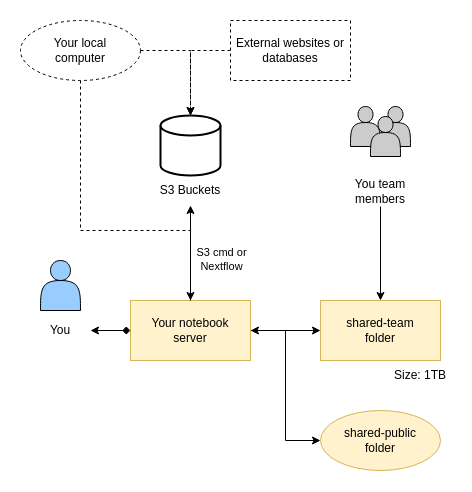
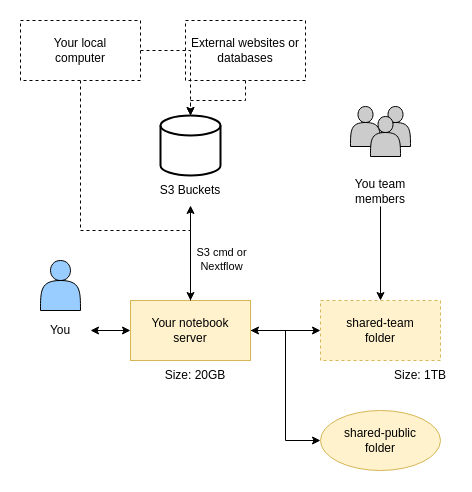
  <mxCell id="0" />
  <mxCell id="1" parent="0" />
  <mxCell id="2" value="" style="group;fillColor=default;" vertex="1" connectable="0" parent="1"><mxGeometry x="350" y="106" width="60" height="50" as="geometry" /></mxCell>
  <mxCell id="3" value="" style="shape=actor;whiteSpace=wrap;html=1;fillColor=#CCCCCC;fillStyle=solid;" vertex="1" parent="2"><mxGeometry width="30" height="40" as="geometry" /></mxCell>
  <mxCell id="4" value="" style="shape=actor;whiteSpace=wrap;html=1;fillColor=#CCCCCC;fillStyle=solid;" vertex="1" parent="2"><mxGeometry x="30" width="30" height="40" as="geometry" /></mxCell>
  <mxCell id="5" value="" style="shape=actor;whiteSpace=wrap;html=1;fillColor=#CCCCCC;fillStyle=solid;" vertex="1" parent="2"><mxGeometry x="20" y="10" width="30" height="40" as="geometry" /></mxCell>
  <mxCell id="6" value="" style="shape=actor;whiteSpace=wrap;html=1;fillColor=#99CCFF;" vertex="1" parent="1"><mxGeometry x="40" y="260" width="40" height="50" as="geometry" /></mxCell>
  <mxCell id="7" style="edgeStyle=orthogonalEdgeStyle;rounded=0;orthogonalLoop=1;jettySize=auto;html=1;entryX=0;entryY=0.5;entryDx=0;entryDy=0;startArrow=classic;startFill=1;" edge="1" parent="1" source="9" target="15"><mxGeometry relative="1" as="geometry" /></mxCell>
  <mxCell id="8" style="edgeStyle=orthogonalEdgeStyle;rounded=0;orthogonalLoop=1;jettySize=auto;html=1;" edge="1" parent="1" source="9" target="14"><mxGeometry relative="1" as="geometry" /></mxCell>
  <mxCell id="9" value="Your notebook&lt;br&gt;server" style="rounded=0;whiteSpace=wrap;html=1;fillColor=#fff2cc;strokeColor=#d6b656;" vertex="1" parent="1"><mxGeometry x="130" y="300" width="120" height="60" as="geometry" /></mxCell>
  <mxCell id="10" value="" style="strokeWidth=2;html=1;shape=mxgraph.flowchart.database;whiteSpace=wrap;" vertex="1" parent="1"><mxGeometry x="160" y="115" width="60" height="60" as="geometry" /></mxCell>
  <mxCell id="11" style="edgeStyle=orthogonalEdgeStyle;rounded=0;orthogonalLoop=1;jettySize=auto;html=1;entryX=0.5;entryY=0;entryDx=0;entryDy=0;endArrow=none;endFill=1;startArrow=classic;startFill=1;" edge="1" parent="1" source="13" target="9"><mxGeometry relative="1" as="geometry" /></mxCell>
  <mxCell id="12" value="S3 cmd or&lt;br&gt;Nextflow" style="edgeLabel;html=1;align=center;verticalAlign=middle;resizable=0;points=[];" vertex="1" connectable="0" parent="11"><mxGeometry x="-0.045" y="1" relative="1" as="geometry"><mxPoint x="29" y="8" as="offset" /></mxGeometry></mxCell>
  <mxCell id="13" value="S3 Buckets" style="text;html=1;strokeColor=none;fillColor=none;align=center;verticalAlign=middle;whiteSpace=wrap;rounded=0;" vertex="1" parent="1"><mxGeometry x="150" y="175" width="80" height="30" as="geometry" /></mxCell>
- <mxCell id="14" value="shared-team&lt;br&gt;folder" style="rounded=0;whiteSpace=wrap;html=1;fillColor=#fff2cc;strokeColor=#d6b656;" vertex="1" parent="1"><mxGeometry x="320" y="300" width="120" height="60" as="geometry" /></mxCell>
+ <mxCell id="14" value="shared-team&lt;br&gt;folder" style="rounded=0;whiteSpace=wrap;html=1;fillColor=#fff2cc;strokeColor=#d6b656;dashed=1;" vertex="1" parent="1"><mxGeometry x="320" y="300" width="120" height="60" as="geometry" /></mxCell>
  <mxCell id="15" value="shared-public&lt;br&gt;folder" style="ellipse;whiteSpace=wrap;html=1;fillColor=#fff2cc;strokeColor=#d6b656;" vertex="1" parent="1"><mxGeometry x="320" y="410" width="120" height="60" as="geometry" /></mxCell>
+ <mxCell id="16" value="Size: 20GB" style="text;html=1;strokeColor=none;fillColor=none;align=center;verticalAlign=middle;whiteSpace=wrap;rounded=0;" vertex="1" parent="1"><mxGeometry x="150" y="360" width="90" height="30" as="geometry" /></mxCell>
  <mxCell id="17" value="Size: 1TB" style="text;html=1;strokeColor=none;fillColor=none;align=center;verticalAlign=middle;whiteSpace=wrap;rounded=0;" vertex="1" parent="1"><mxGeometry x="390" y="360" width="60" height="30" as="geometry" /></mxCell>
  <mxCell id="18" style="edgeStyle=orthogonalEdgeStyle;rounded=0;orthogonalLoop=1;jettySize=auto;html=1;" edge="1" parent="1" source="19" target="14"><mxGeometry relative="1" as="geometry" /></mxCell>
  <mxCell id="19" value="You team members" style="text;html=1;strokeColor=none;fillColor=none;align=center;verticalAlign=middle;whiteSpace=wrap;rounded=0;" vertex="1" parent="1"><mxGeometry x="340" y="176" width="80" height="30" as="geometry" /></mxCell>
- <mxCell id="20" style="edgeStyle=orthogonalEdgeStyle;rounded=0;orthogonalLoop=1;jettySize=auto;html=1;entryX=0;entryY=0.5;entryDx=0;entryDy=0;startArrow=classic;startFill=1;endArrow=diamond;" edge="1" parent="1" source="21" target="9"><mxGeometry relative="1" as="geometry" /></mxCell>
+ <mxCell id="20" style="edgeStyle=orthogonalEdgeStyle;rounded=0;orthogonalLoop=1;jettySize=auto;html=1;entryX=0;entryY=0.5;entryDx=0;entryDy=0;startArrow=classic;startFill=1;" edge="1" parent="1" source="21" target="9"><mxGeometry relative="1" as="geometry" /></mxCell>
  <mxCell id="21" value="You" style="text;html=1;strokeColor=none;fillColor=none;align=center;verticalAlign=middle;whiteSpace=wrap;rounded=0;" vertex="1" parent="1"><mxGeometry x="30" y="315" width="60" height="30" as="geometry" /></mxCell>
  <mxCell id="22" value="" style="edgeStyle=orthogonalEdgeStyle;rounded=0;orthogonalLoop=1;jettySize=auto;html=1;entryX=0.5;entryY=0;entryDx=0;entryDy=0;entryPerimeter=0;dashed=1;" edge="1" parent="1" source="23" target="10"><mxGeometry relative="1" as="geometry" /></mxCell>
- <mxCell id="23" value="External websites or databases" style="rounded=0;whiteSpace=wrap;html=1;dashed=1;" vertex="1" parent="1"><mxGeometry x="230" y="20" width="120" height="60" as="geometry" /></mxCell>
+ <mxCell id="23" value="External websites or databases" style="rounded=0;whiteSpace=wrap;html=1;dashed=1;" vertex="1" parent="1"><mxGeometry x="185" y="20" width="120" height="60" as="geometry" /></mxCell>
  <mxCell id="24" style="edgeStyle=orthogonalEdgeStyle;rounded=0;orthogonalLoop=1;jettySize=auto;html=1;entryX=0.5;entryY=0;entryDx=0;entryDy=0;entryPerimeter=0;dashed=1;" edge="1" parent="1" source="26" target="10"><mxGeometry relative="1" as="geometry" /></mxCell>
  <mxCell id="25" style="edgeStyle=orthogonalEdgeStyle;rounded=0;orthogonalLoop=1;jettySize=auto;html=1;entryX=0.5;entryY=0;entryDx=0;entryDy=0;dashed=1;" edge="1" parent="1" source="26" target="9"><mxGeometry relative="1" as="geometry"><Array as="points"><mxPoint x="80" y="230" /><mxPoint x="190" y="230" /></Array></mxGeometry></mxCell>
- <mxCell id="26" value="Your local &lt;br&gt;computer" style="ellipse;whiteSpace=wrap;html=1;dashed=1;" vertex="1" parent="1"><mxGeometry x="20" y="20" width="120" height="60" as="geometry" /></mxCell>
+ <mxCell id="26" value="Your local &lt;br&gt;computer" style="rounded=0;whiteSpace=wrap;html=1;dashed=1;" vertex="1" parent="1"><mxGeometry x="20" y="20" width="120" height="60" as="geometry" /></mxCell>
